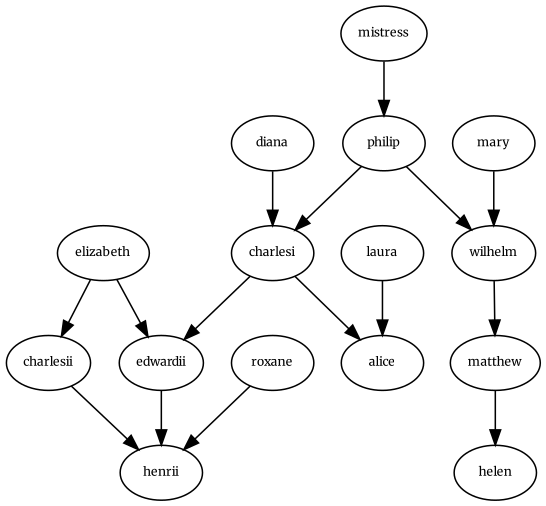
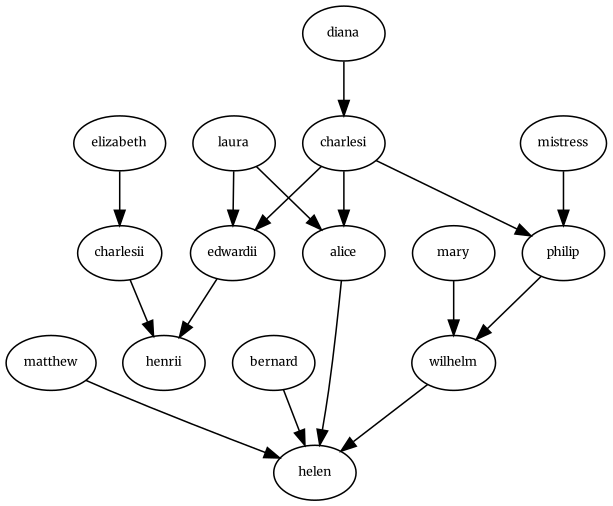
  digraph {
    fontname=Merriweather
    node [fontname=Merriweather fontsize=8]
    edge [fontname=Merriweather fontsize=8]
    n1 [label=charlesi]
    n2 [label=philip]
    n3 [label=edwardii]
    n4 [label=alice]
    n5 [label=wilhelm]
    n6 [label=henrii]
    n7 [label=helen]
    n8 [label=diana]
    n9 [label=matthew]
    n10 [label=mistress]
    n11 [label=mary]
    n12 [label=laura]
+   n13 [label=bernard]
    n14 [label=charlesii]
-   n15 [label=roxane]
    n16 [label=elizabeth]
-   n2 -> n1
+   n1 -> n2
    n1 -> n3
    n1 -> n4
    n2 -> n5
    n3 -> n6
-   n5 -> n9
+   n4 -> n7
+   n5 -> n7
    n8 -> n1
    n9 -> n7
    n10 -> n2
    n11 -> n5
-   n16 -> n3
+   n12 -> n3
    n12 -> n4
+   n13 -> n7
    n14 -> n6
-   n15 -> n6
    n16 -> n14
  }
